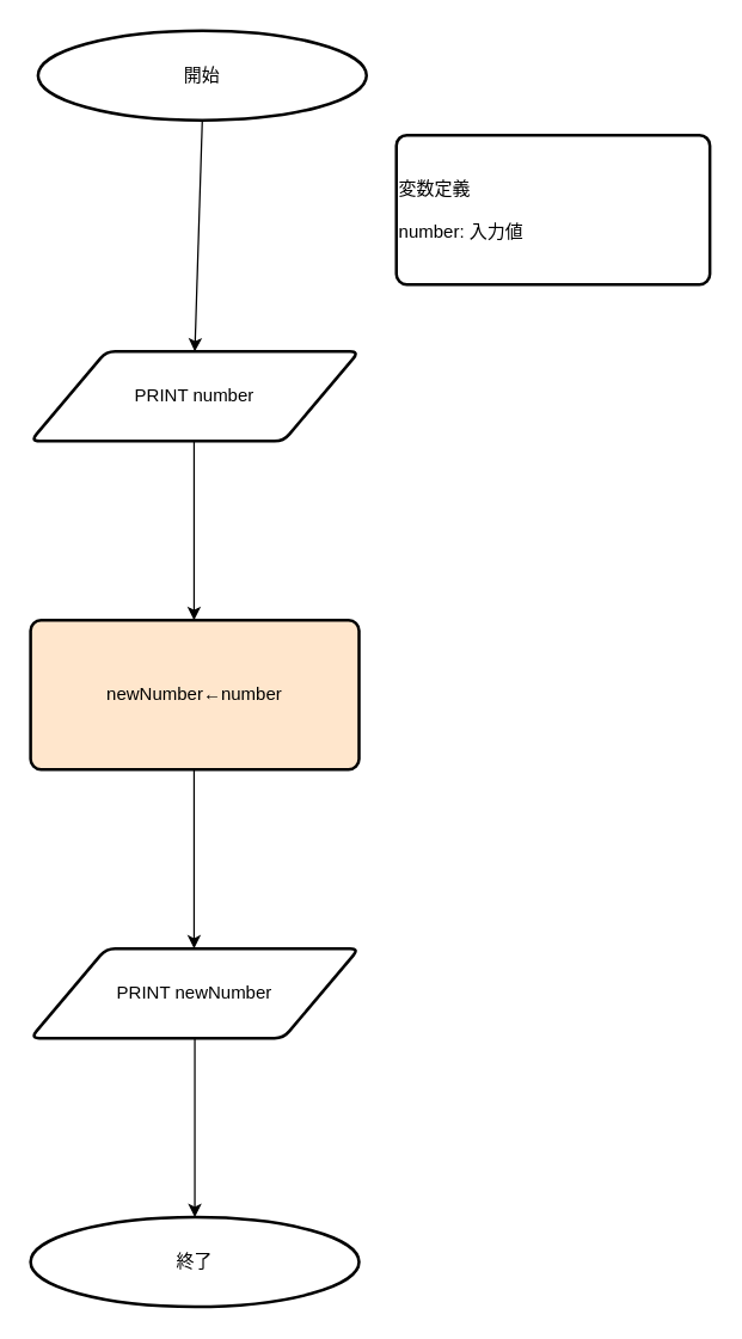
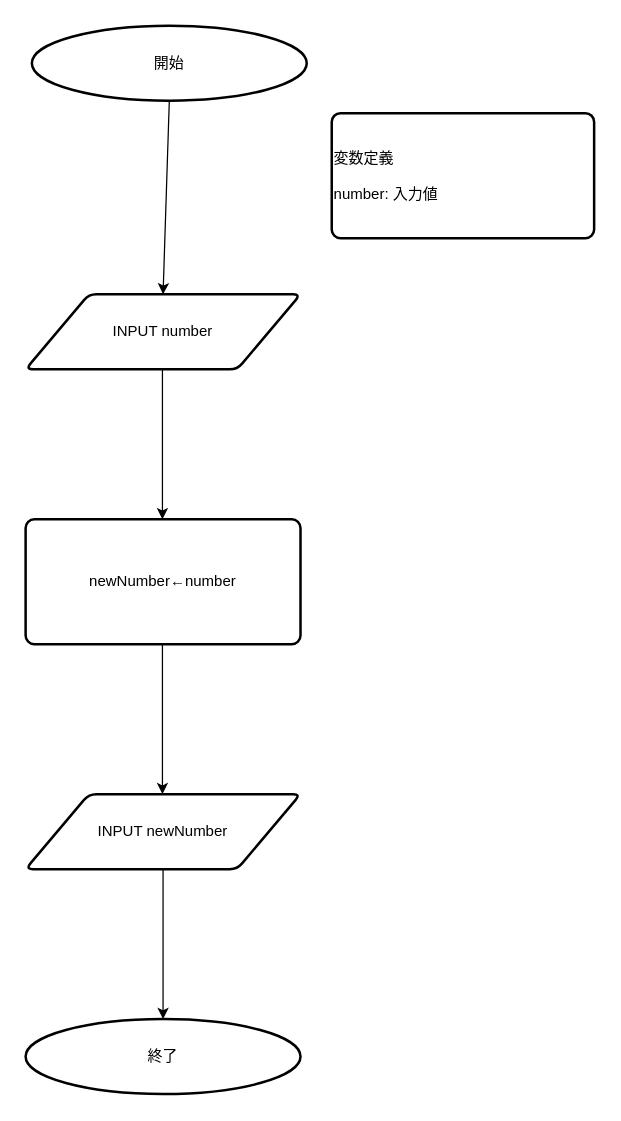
  <mxCell id="0" />
  <mxCell id="1" parent="0" />
  <mxCell id="2" value="開始" style="strokeWidth=2;html=1;shape=mxgraph.flowchart.start_1;whiteSpace=wrap;" vertex="1" parent="1"><mxGeometry x="25" y="20" width="220" height="60" as="geometry" /></mxCell>
  <mxCell id="3" value="" style="endArrow=classic;html=1;exitX=0.5;exitY=1;exitDx=0;exitDy=0;exitPerimeter=0;" edge="1" parent="1" source="2"><mxGeometry width="50" height="50" relative="1" as="geometry"><mxPoint x="160" y="275" as="sourcePoint" /><mxPoint x="130" y="235" as="targetPoint" /></mxGeometry></mxCell>
- <mxCell id="4" value="PRINT number" style="shape=parallelogram;html=1;strokeWidth=2;perimeter=parallelogramPerimeter;whiteSpace=wrap;rounded=1;arcSize=12;size=0.23;" vertex="1" parent="1"><mxGeometry x="20" y="235" width="220" height="60" as="geometry" /></mxCell>
- <mxCell id="5" value="newNumber←number" style="rounded=1;whiteSpace=wrap;html=1;absoluteArcSize=1;arcSize=14;strokeWidth=2;fillColor=#ffe6cc;" vertex="1" parent="1"><mxGeometry x="20" y="415" width="220" height="100" as="geometry" /></mxCell>
+ <mxCell id="4" value="INPUT number" style="shape=parallelogram;html=1;strokeWidth=2;perimeter=parallelogramPerimeter;whiteSpace=wrap;rounded=1;arcSize=12;size=0.23;" vertex="1" parent="1"><mxGeometry x="20" y="235" width="220" height="60" as="geometry" /></mxCell>
+ <mxCell id="5" value="newNumber←number" style="rounded=1;whiteSpace=wrap;html=1;absoluteArcSize=1;arcSize=14;strokeWidth=2;" vertex="1" parent="1"><mxGeometry x="20" y="415" width="220" height="100" as="geometry" /></mxCell>
  <mxCell id="6" value="" style="endArrow=classic;html=1;exitX=0.5;exitY=1;exitDx=0;exitDy=0;exitPerimeter=0;" edge="1" parent="1"><mxGeometry width="50" height="50" relative="1" as="geometry"><mxPoint x="129.5" y="295" as="sourcePoint" /><mxPoint x="129.5" y="415" as="targetPoint" /></mxGeometry></mxCell>
  <mxCell id="7" value="" style="endArrow=classic;html=1;exitX=0.5;exitY=1;exitDx=0;exitDy=0;exitPerimeter=0;" edge="1" parent="1"><mxGeometry width="50" height="50" relative="1" as="geometry"><mxPoint x="129.5" y="515" as="sourcePoint" /><mxPoint x="129.5" y="635" as="targetPoint" /></mxGeometry></mxCell>
- <mxCell id="8" value="PRINT newNumber" style="shape=parallelogram;html=1;strokeWidth=2;perimeter=parallelogramPerimeter;whiteSpace=wrap;rounded=1;arcSize=12;size=0.23;" vertex="1" parent="1"><mxGeometry x="20" y="635" width="220" height="60" as="geometry" /></mxCell>
+ <mxCell id="8" value="INPUT newNumber" style="shape=parallelogram;html=1;strokeWidth=2;perimeter=parallelogramPerimeter;whiteSpace=wrap;rounded=1;arcSize=12;size=0.23;" vertex="1" parent="1"><mxGeometry x="20" y="635" width="220" height="60" as="geometry" /></mxCell>
  <mxCell id="9" value="" style="endArrow=classic;html=1;exitX=0.5;exitY=1;exitDx=0;exitDy=0;exitPerimeter=0;" edge="1" parent="1"><mxGeometry width="50" height="50" relative="1" as="geometry"><mxPoint x="130" y="695" as="sourcePoint" /><mxPoint x="130" y="815" as="targetPoint" /></mxGeometry></mxCell>
  <mxCell id="10" value="終了" style="strokeWidth=2;html=1;shape=mxgraph.flowchart.start_1;whiteSpace=wrap;" vertex="1" parent="1"><mxGeometry x="20" y="815" width="220" height="60" as="geometry" /></mxCell>
  <mxCell id="11" value="変数定義&lt;br&gt;&lt;br&gt;number: 入力値" style="rounded=1;whiteSpace=wrap;html=1;absoluteArcSize=1;arcSize=14;strokeWidth=2;align=left;" vertex="1" parent="1"><mxGeometry x="265" y="90" width="210" height="100" as="geometry" /></mxCell>
